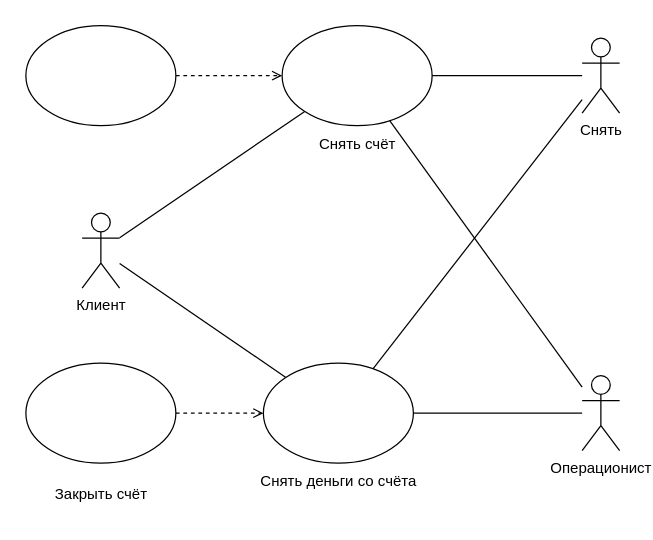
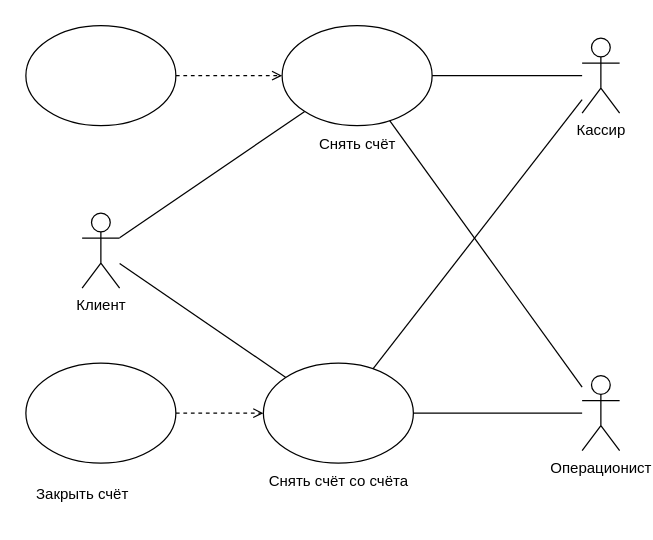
  <mxCell id="0" />
  <mxCell id="1" parent="0" />
  <mxCell id="2" value="Клиент" style="shape=umlActor;verticalLabelPosition=bottom;verticalAlign=top;html=1;outlineConnect=0;" vertex="1" parent="1"><mxGeometry x="65" y="170" width="30" height="60" as="geometry" /></mxCell>
- <mxCell id="3" value="Снять" style="shape=umlActor;verticalLabelPosition=bottom;verticalAlign=top;html=1;outlineConnect=0;" vertex="1" parent="1"><mxGeometry x="465" y="30" width="30" height="60" as="geometry" /></mxCell>
+ <mxCell id="3" value="Кассир" style="shape=umlActor;verticalLabelPosition=bottom;verticalAlign=top;html=1;outlineConnect=0;" vertex="1" parent="1"><mxGeometry x="465" y="30" width="30" height="60" as="geometry" /></mxCell>
  <mxCell id="4" value="Операционист" style="shape=umlActor;verticalLabelPosition=bottom;verticalAlign=top;html=1;outlineConnect=0;" vertex="1" parent="1"><mxGeometry x="465" y="300" width="30" height="60" as="geometry" /></mxCell>
  <mxCell id="5" value="" style="ellipse;whiteSpace=wrap;html=1;" vertex="1" parent="1"><mxGeometry x="210" y="290" width="120" height="80" as="geometry" /></mxCell>
- <mxCell id="6" value="Снять деньги со счёта" style="text;html=1;align=center;verticalAlign=middle;resizable=0;points=[];autosize=1;strokeColor=none;fillColor=none;" vertex="1" parent="1"><mxGeometry x="195" y="370" width="150" height="30" as="geometry" /></mxCell>
+ <mxCell id="6" value="Снять счёт со счёта" style="text;html=1;align=center;verticalAlign=middle;resizable=0;points=[];autosize=1;strokeColor=none;fillColor=none;" vertex="1" parent="1"><mxGeometry x="195" y="370" width="150" height="30" as="geometry" /></mxCell>
  <mxCell id="7" value="" style="ellipse;whiteSpace=wrap;html=1;" vertex="1" parent="1"><mxGeometry x="225" y="20" width="120" height="80" as="geometry" /></mxCell>
  <mxCell id="8" value="Снять счёт" style="text;html=1;align=center;verticalAlign=middle;resizable=0;points=[];autosize=1;strokeColor=none;fillColor=none;" vertex="1" parent="1"><mxGeometry x="230" y="100" width="110" height="30" as="geometry" /></mxCell>
  <mxCell id="9" value="" style="endArrow=none;html=1;rounded=0;" edge="1" parent="1" source="5" target="2"><mxGeometry width="50" height="50" relative="1" as="geometry"><mxPoint x="165" y="330" as="sourcePoint" /><mxPoint x="215" y="280" as="targetPoint" /></mxGeometry></mxCell>
  <mxCell id="10" value="" style="endArrow=none;html=1;rounded=0;" edge="1" parent="1" source="2" target="7"><mxGeometry width="50" height="50" relative="1" as="geometry"><mxPoint x="165" y="330" as="sourcePoint" /><mxPoint x="215" y="280" as="targetPoint" /></mxGeometry></mxCell>
  <mxCell id="11" value="" style="endArrow=none;html=1;rounded=0;" edge="1" parent="1" source="7" target="3"><mxGeometry width="50" height="50" relative="1" as="geometry"><mxPoint x="165" y="330" as="sourcePoint" /><mxPoint x="215" y="280" as="targetPoint" /></mxGeometry></mxCell>
  <mxCell id="12" value="" style="endArrow=none;html=1;rounded=0;" edge="1" parent="1" source="5" target="4"><mxGeometry width="50" height="50" relative="1" as="geometry"><mxPoint x="165" y="330" as="sourcePoint" /><mxPoint x="215" y="280" as="targetPoint" /></mxGeometry></mxCell>
  <mxCell id="13" value="" style="endArrow=none;html=1;rounded=0;" edge="1" parent="1" source="5" target="3"><mxGeometry width="50" height="50" relative="1" as="geometry"><mxPoint x="165" y="330" as="sourcePoint" /><mxPoint x="215" y="280" as="targetPoint" /></mxGeometry></mxCell>
  <mxCell id="14" value="" style="endArrow=none;html=1;rounded=0;" edge="1" parent="1" source="7" target="4"><mxGeometry width="50" height="50" relative="1" as="geometry"><mxPoint x="395" y="320" as="sourcePoint" /><mxPoint x="445" y="270" as="targetPoint" /></mxGeometry></mxCell>
  <mxCell id="15" value="" style="ellipse;whiteSpace=wrap;html=1;" vertex="1" parent="1"><mxGeometry x="20" y="20" width="120" height="80" as="geometry" /></mxCell>
  <mxCell id="16" value="" style="ellipse;whiteSpace=wrap;html=1;" vertex="1" parent="1"><mxGeometry x="20" y="290" width="120" height="80" as="geometry" /></mxCell>
- <mxCell id="17" value="Закрыть счёт" style="text;html=1;align=center;verticalAlign=middle;resizable=0;points=[];autosize=1;strokeColor=none;fillColor=none;" vertex="1" parent="1"><mxGeometry x="30" y="380" width="100" height="30" as="geometry" /></mxCell>
+ <mxCell id="17" value="Закрыть счёт" style="text;html=1;align=center;verticalAlign=middle;resizable=0;points=[];autosize=1;strokeColor=none;fillColor=none;" vertex="1" parent="1"><mxGeometry x="15" y="380" width="100" height="30" as="geometry" /></mxCell>
  <mxCell id="18" value="" style="endArrow=open;html=1;rounded=0;dashed=1;endFill=0;" edge="1" parent="1" source="15" target="7"><mxGeometry width="50" height="50" relative="1" as="geometry"><mxPoint x="145" y="30" as="sourcePoint" /><mxPoint x="195" y="-20" as="targetPoint" /></mxGeometry></mxCell>
  <mxCell id="19" value="" style="endArrow=open;html=1;rounded=0;dashed=1;endFill=0;" edge="1" parent="1" source="16" target="5"><mxGeometry width="50" height="50" relative="1" as="geometry"><mxPoint x="150" y="70" as="sourcePoint" /><mxPoint x="235" y="70" as="targetPoint" /></mxGeometry></mxCell>
